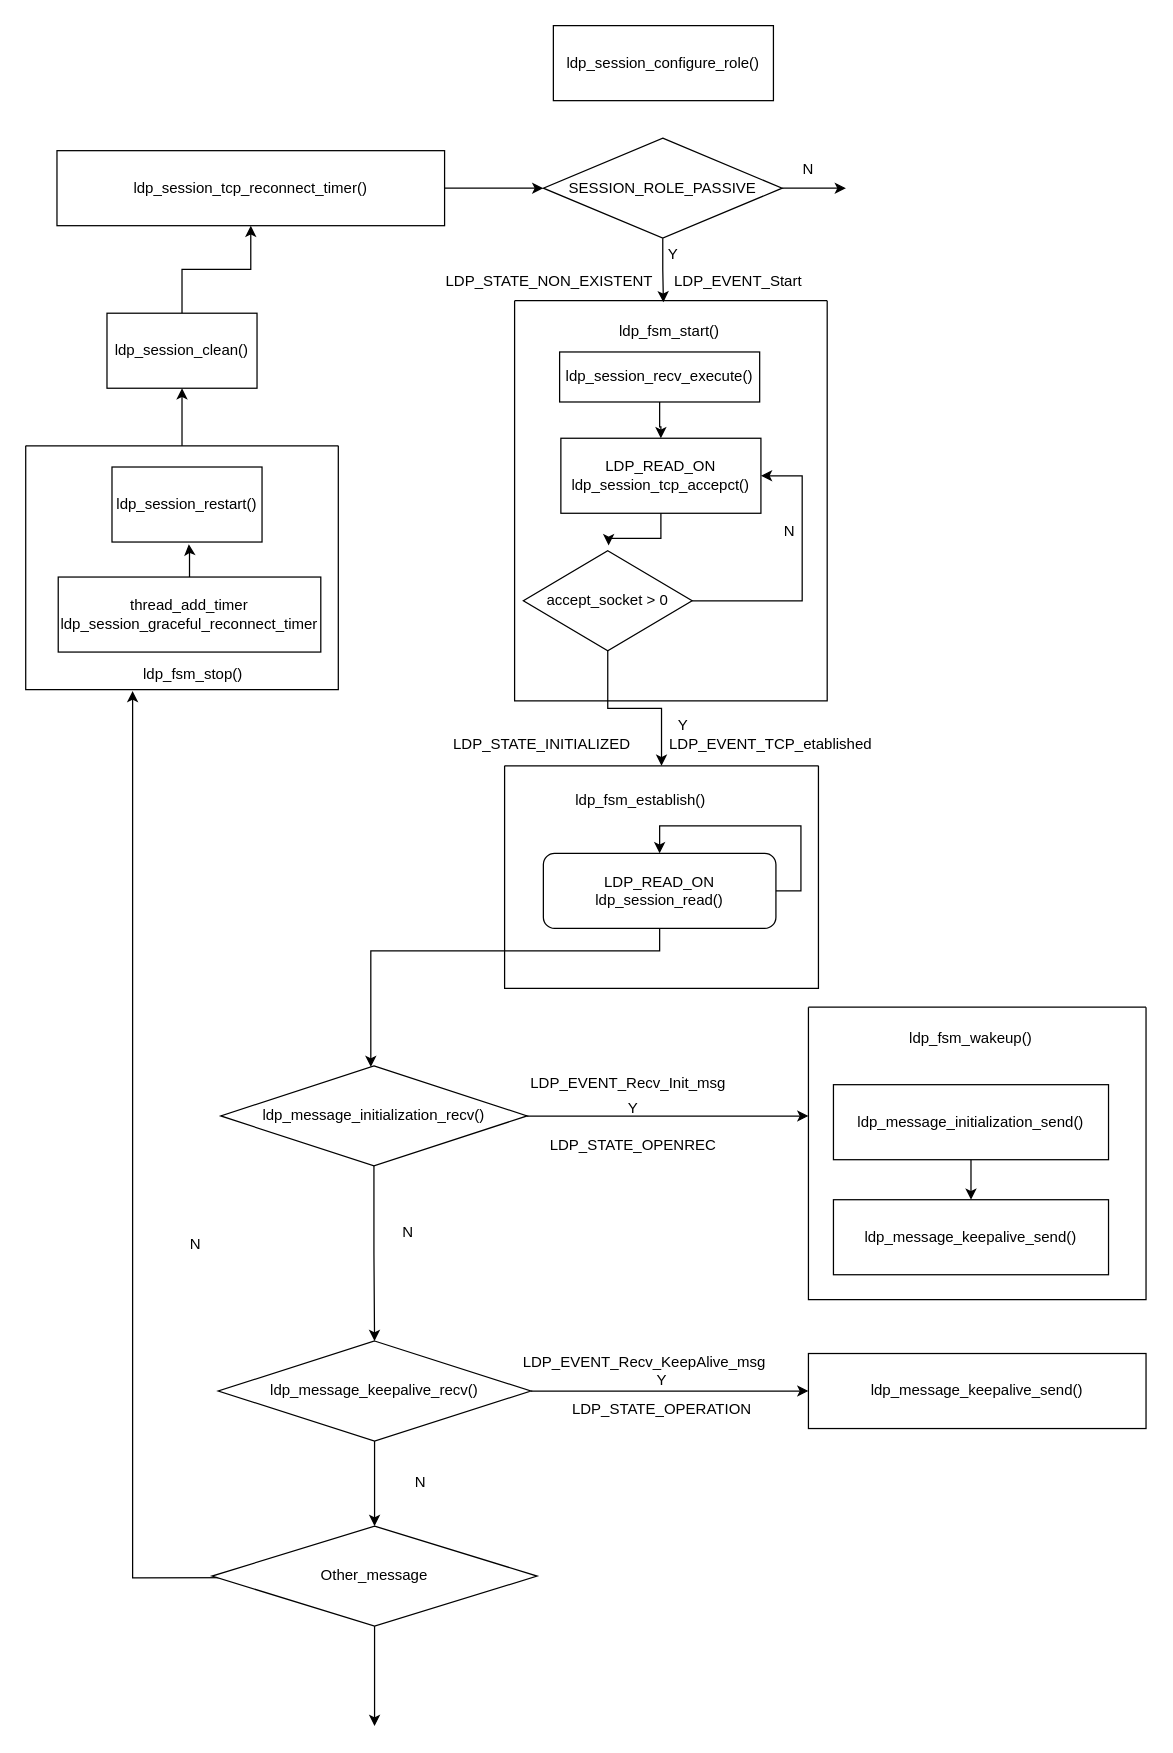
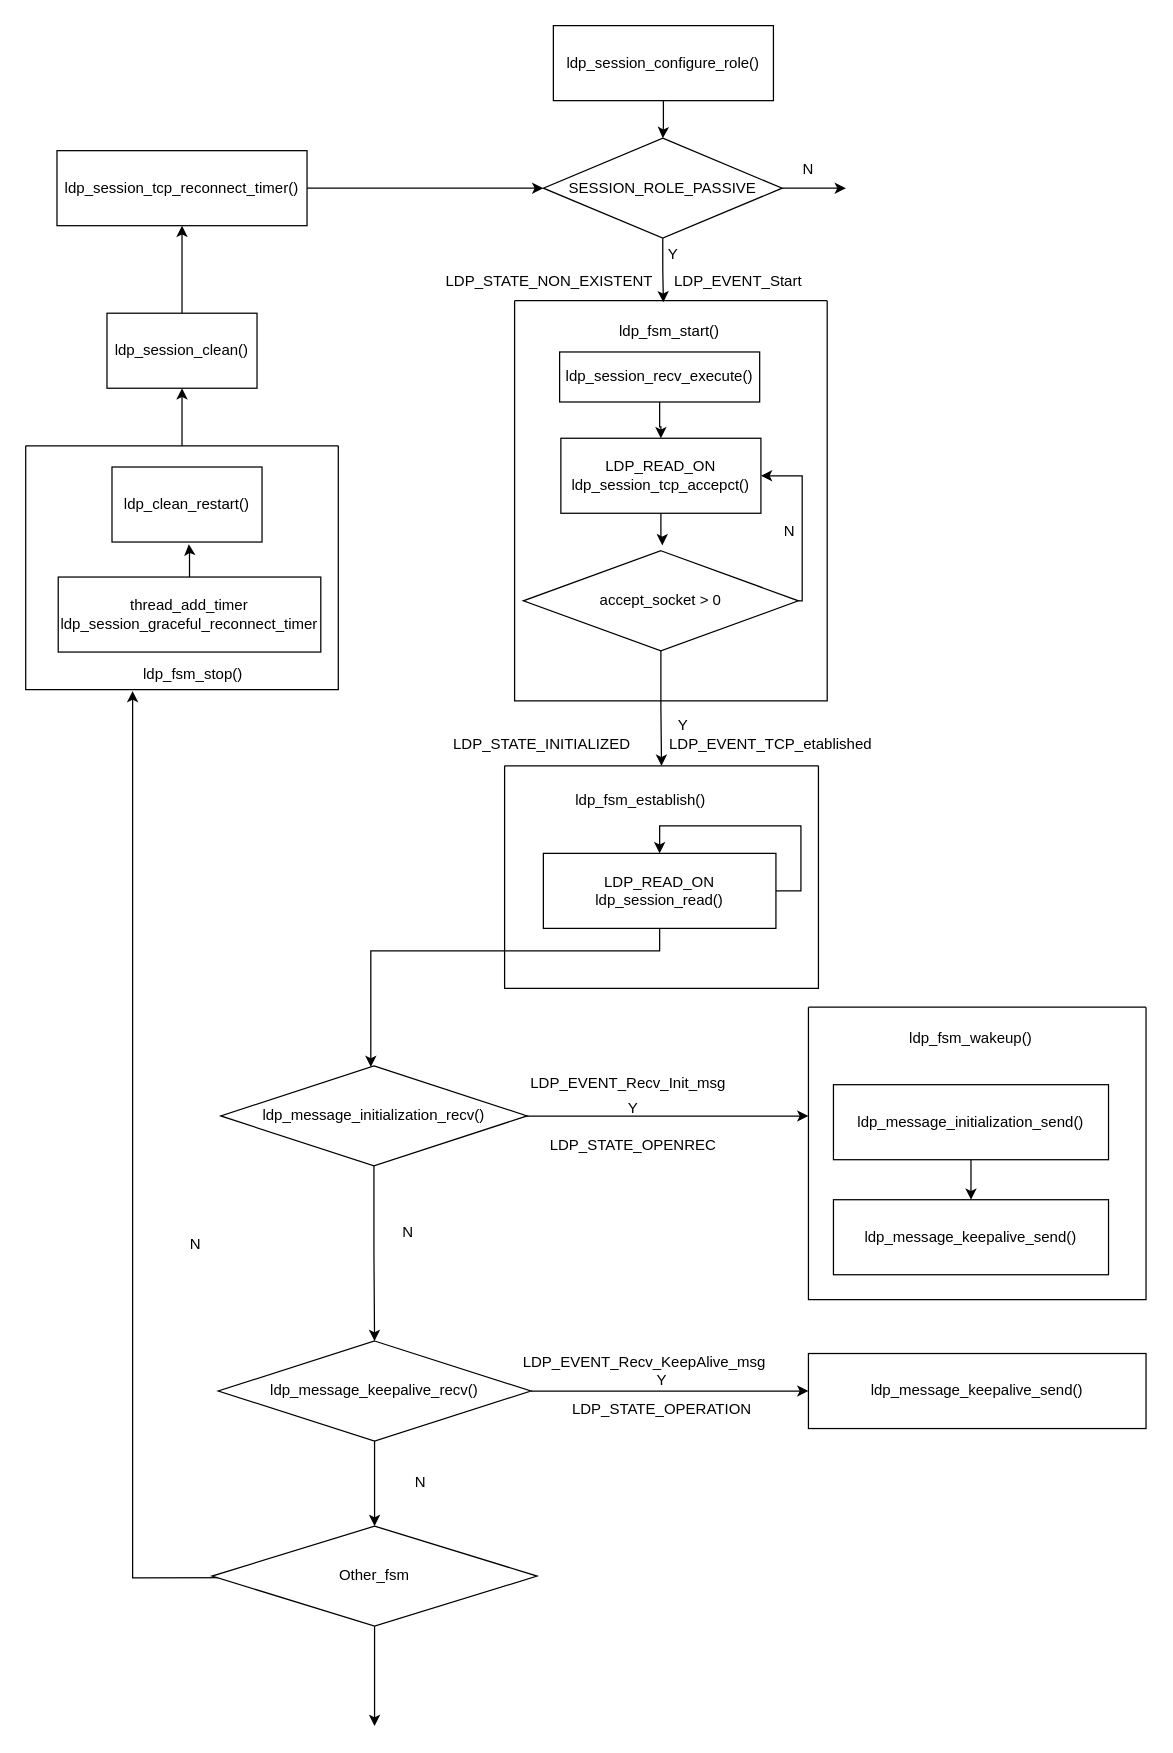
  <mxCell id="0" />
  <mxCell id="1" parent="0" />
+ <mxCell id="2" style="edgeStyle=orthogonalEdgeStyle;rounded=0;orthogonalLoop=1;jettySize=auto;html=1;exitX=0.5;exitY=1;exitDx=0;exitDy=0;" edge="1" parent="1" source="3" target="5"><mxGeometry relative="1" as="geometry"><mxPoint x="530" y="110" as="targetPoint" /></mxGeometry></mxCell>
  <mxCell id="3" value="ldp_session_configure_role()" style="rounded=0;whiteSpace=wrap;html=1;" vertex="1" parent="1"><mxGeometry x="442" y="20" width="176" height="60" as="geometry" /></mxCell>
  <mxCell id="4" style="edgeStyle=orthogonalEdgeStyle;rounded=0;orthogonalLoop=1;jettySize=auto;html=1;" edge="1" parent="1" source="5"><mxGeometry relative="1" as="geometry"><mxPoint x="676" y="150" as="targetPoint" /></mxGeometry></mxCell>
  <mxCell id="5" value="SESSION_ROLE_PASSIVE" style="rhombus;whiteSpace=wrap;html=1;" vertex="1" parent="1"><mxGeometry x="434" y="110" width="191" height="80" as="geometry" /></mxCell>
  <mxCell id="6" value="N" style="text;html=1;strokeColor=none;fillColor=none;align=center;verticalAlign=middle;whiteSpace=wrap;rounded=0;" vertex="1" parent="1"><mxGeometry x="616" y="120" width="60" height="30" as="geometry" /></mxCell>
  <mxCell id="7" value="Y" style="text;html=1;strokeColor=none;fillColor=none;align=center;verticalAlign=middle;whiteSpace=wrap;rounded=0;" vertex="1" parent="1"><mxGeometry x="508" y="188" width="60" height="30" as="geometry" /></mxCell>
  <mxCell id="8" value="" style="swimlane;startSize=0;" vertex="1" parent="1"><mxGeometry x="411" y="240" width="250" height="320" as="geometry" /></mxCell>
  <mxCell id="9" value="" style="edgeStyle=orthogonalEdgeStyle;rounded=0;orthogonalLoop=1;jettySize=auto;html=1;" edge="1" parent="8" source="10" target="11"><mxGeometry relative="1" as="geometry" /></mxCell>
  <mxCell id="10" value="ldp_session_recv_execute()" style="rounded=0;whiteSpace=wrap;html=1;" vertex="1" parent="8"><mxGeometry x="36" y="41" width="160" height="40" as="geometry" /></mxCell>
  <mxCell id="11" value="LDP_READ_ON&lt;br&gt;ldp_session_tcp_accepct()" style="whiteSpace=wrap;html=1;rounded=0;" vertex="1" parent="8"><mxGeometry x="37" y="110" width="160" height="60" as="geometry" /></mxCell>
  <mxCell id="12" style="edgeStyle=orthogonalEdgeStyle;rounded=0;orthogonalLoop=1;jettySize=auto;html=1;entryX=1;entryY=0.5;entryDx=0;entryDy=0;" edge="1" parent="8" source="13" target="11"><mxGeometry relative="1" as="geometry"><Array as="points"><mxPoint x="230" y="240" /><mxPoint x="230" y="140" /></Array></mxGeometry></mxCell>
- <mxCell id="13" value="accept_socket &amp;gt; 0" style="rhombus;whiteSpace=wrap;html=1;" vertex="1" parent="8"><mxGeometry x="7" y="200" width="135" height="80" as="geometry" /></mxCell>
+ <mxCell id="13" value="accept_socket &amp;gt; 0" style="rhombus;whiteSpace=wrap;html=1;" vertex="1" parent="8"><mxGeometry x="7" y="200" width="220" height="80" as="geometry" /></mxCell>
  <mxCell id="14" style="edgeStyle=orthogonalEdgeStyle;rounded=0;orthogonalLoop=1;jettySize=auto;html=1;entryX=0.505;entryY=-0.054;entryDx=0;entryDy=0;entryPerimeter=0;" edge="1" parent="8" source="11" target="13"><mxGeometry relative="1" as="geometry" /></mxCell>
  <mxCell id="15" value="N" style="text;html=1;strokeColor=none;fillColor=none;align=center;verticalAlign=middle;whiteSpace=wrap;rounded=0;" vertex="1" parent="8"><mxGeometry x="190" y="170" width="60" height="30" as="geometry" /></mxCell>
  <mxCell id="16" style="edgeStyle=orthogonalEdgeStyle;rounded=0;orthogonalLoop=1;jettySize=auto;html=1;entryX=0.476;entryY=0.004;entryDx=0;entryDy=0;entryPerimeter=0;" edge="1" parent="1" source="5" target="8"><mxGeometry relative="1" as="geometry" /></mxCell>
  <mxCell id="17" value="LDP_EVENT_Start" style="text;html=1;strokeColor=none;fillColor=none;align=center;verticalAlign=middle;whiteSpace=wrap;rounded=0;" vertex="1" parent="1"><mxGeometry x="560" y="210" width="60" height="30" as="geometry" /></mxCell>
  <mxCell id="18" value="LDP_STATE_NON_EXISTENT" style="text;html=1;strokeColor=none;fillColor=none;align=center;verticalAlign=middle;whiteSpace=wrap;rounded=0;" vertex="1" parent="1"><mxGeometry x="409" y="210" width="60" height="30" as="geometry" /></mxCell>
  <mxCell id="19" value="ldp_fsm_start()" style="text;html=1;strokeColor=none;fillColor=none;align=center;verticalAlign=middle;whiteSpace=wrap;rounded=0;" vertex="1" parent="1"><mxGeometry x="505" y="250" width="60" height="30" as="geometry" /></mxCell>
  <mxCell id="20" value="Y" style="text;html=1;strokeColor=none;fillColor=none;align=center;verticalAlign=middle;whiteSpace=wrap;rounded=0;" vertex="1" parent="1"><mxGeometry x="516" y="565" width="60" height="30" as="geometry" /></mxCell>
  <mxCell id="21" value="" style="swimlane;startSize=0;" vertex="1" parent="1"><mxGeometry x="403" y="612" width="251" height="178" as="geometry" /></mxCell>
  <mxCell id="22" value="ldp_fsm_establish()" style="text;html=1;strokeColor=none;fillColor=none;align=center;verticalAlign=middle;whiteSpace=wrap;rounded=0;" vertex="1" parent="21"><mxGeometry x="79" y="13" width="60" height="30" as="geometry" /></mxCell>
- <mxCell id="23" value="LDP_READ_ON&lt;br&gt;ldp_session_read()" style="whiteSpace=wrap;html=1;rounded=1;" vertex="1" parent="21"><mxGeometry x="31" y="70" width="186" height="60" as="geometry" /></mxCell>
+ <mxCell id="23" value="LDP_READ_ON&lt;br&gt;ldp_session_read()" style="rounded=0;whiteSpace=wrap;html=1;" vertex="1" parent="21"><mxGeometry x="31" y="70" width="186" height="60" as="geometry" /></mxCell>
  <mxCell id="24" style="edgeStyle=orthogonalEdgeStyle;rounded=0;orthogonalLoop=1;jettySize=auto;html=1;exitX=1;exitY=0.5;exitDx=0;exitDy=0;entryX=0.5;entryY=0;entryDx=0;entryDy=0;" edge="1" parent="21" source="23" target="23"><mxGeometry relative="1" as="geometry"><Array as="points"><mxPoint x="237" y="100" /><mxPoint x="237" y="48" /><mxPoint x="124" y="48" /></Array></mxGeometry></mxCell>
  <mxCell id="25" style="edgeStyle=orthogonalEdgeStyle;rounded=0;orthogonalLoop=1;jettySize=auto;html=1;exitX=0.5;exitY=1;exitDx=0;exitDy=0;entryX=0.5;entryY=0;entryDx=0;entryDy=0;" edge="1" parent="1" source="13" target="21"><mxGeometry relative="1" as="geometry"><mxPoint x="527" y="610" as="targetPoint" /></mxGeometry></mxCell>
  <mxCell id="26" value="LDP_EVENT_TCP_etablished" style="text;html=1;strokeColor=none;fillColor=none;align=center;verticalAlign=middle;whiteSpace=wrap;rounded=0;" vertex="1" parent="1"><mxGeometry x="586" y="580" width="60" height="30" as="geometry" /></mxCell>
  <mxCell id="27" value="LDP_STATE_INITIALIZED" style="text;html=1;strokeColor=none;fillColor=none;align=center;verticalAlign=middle;whiteSpace=wrap;rounded=0;" vertex="1" parent="1"><mxGeometry x="403" y="580" width="60" height="30" as="geometry" /></mxCell>
  <mxCell id="28" value="" style="edgeStyle=orthogonalEdgeStyle;rounded=0;orthogonalLoop=1;jettySize=auto;html=1;" edge="1" parent="1" source="29" target="42"><mxGeometry relative="1" as="geometry" /></mxCell>
  <mxCell id="29" value="ldp_message_initialization_recv()" style="rhombus;whiteSpace=wrap;html=1;rounded=0;" vertex="1" parent="1"><mxGeometry x="176" y="852" width="245" height="80" as="geometry" /></mxCell>
  <mxCell id="30" value="" style="edgeStyle=orthogonalEdgeStyle;rounded=0;orthogonalLoop=1;jettySize=auto;html=1;" edge="1" parent="1" source="23" target="29"><mxGeometry relative="1" as="geometry"><Array as="points"><mxPoint x="527" y="760" /><mxPoint x="296" y="760" /></Array></mxGeometry></mxCell>
  <mxCell id="31" value="" style="swimlane;startSize=0;" vertex="1" parent="1"><mxGeometry x="646" y="805" width="270" height="234" as="geometry" /></mxCell>
  <mxCell id="32" value="ldp_fsm_wakeup()" style="text;html=1;strokeColor=none;fillColor=none;align=center;verticalAlign=middle;whiteSpace=wrap;rounded=0;" vertex="1" parent="31"><mxGeometry x="100" y="10" width="60" height="30" as="geometry" /></mxCell>
  <mxCell id="33" value="" style="edgeStyle=orthogonalEdgeStyle;rounded=0;orthogonalLoop=1;jettySize=auto;html=1;" edge="1" parent="31" source="34" target="35"><mxGeometry relative="1" as="geometry" /></mxCell>
  <mxCell id="34" value="ldp_message_initialization_send()" style="rounded=0;whiteSpace=wrap;html=1;" vertex="1" parent="31"><mxGeometry x="20" y="62" width="220" height="60" as="geometry" /></mxCell>
  <mxCell id="35" value="ldp_message_keepalive_send()" style="whiteSpace=wrap;html=1;rounded=0;" vertex="1" parent="31"><mxGeometry x="20" y="154" width="220" height="60" as="geometry" /></mxCell>
  <mxCell id="36" style="edgeStyle=orthogonalEdgeStyle;rounded=0;orthogonalLoop=1;jettySize=auto;html=1;entryX=0;entryY=0.372;entryDx=0;entryDy=0;entryPerimeter=0;" edge="1" parent="1" source="29" target="31"><mxGeometry relative="1" as="geometry" /></mxCell>
  <mxCell id="37" value="Y" style="text;html=1;strokeColor=none;fillColor=none;align=center;verticalAlign=middle;whiteSpace=wrap;rounded=0;" vertex="1" parent="1"><mxGeometry x="476" y="871" width="60" height="30" as="geometry" /></mxCell>
  <mxCell id="38" value="LDP_EVENT_Recv_Init_msg" style="text;html=1;strokeColor=none;fillColor=none;align=center;verticalAlign=middle;whiteSpace=wrap;rounded=0;" vertex="1" parent="1"><mxGeometry x="472" y="851" width="60" height="30" as="geometry" /></mxCell>
  <mxCell id="39" value="LDP_STATE_OPENREC" style="text;html=1;strokeColor=none;fillColor=none;align=center;verticalAlign=middle;whiteSpace=wrap;rounded=0;" vertex="1" parent="1"><mxGeometry x="476" y="901" width="60" height="30" as="geometry" /></mxCell>
  <mxCell id="40" style="edgeStyle=orthogonalEdgeStyle;rounded=0;orthogonalLoop=1;jettySize=auto;html=1;entryX=0;entryY=0.5;entryDx=0;entryDy=0;" edge="1" parent="1" source="42" target="43"><mxGeometry relative="1" as="geometry" /></mxCell>
  <mxCell id="41" style="edgeStyle=orthogonalEdgeStyle;rounded=0;orthogonalLoop=1;jettySize=auto;html=1;" edge="1" parent="1" source="42" target="49"><mxGeometry relative="1" as="geometry"><mxPoint x="299" y="1260" as="targetPoint" /></mxGeometry></mxCell>
  <mxCell id="42" value="ldp_message_keepalive_recv()" style="rhombus;whiteSpace=wrap;html=1;rounded=0;" vertex="1" parent="1"><mxGeometry x="174" y="1072" width="250" height="80" as="geometry" /></mxCell>
  <mxCell id="43" value="ldp_message_keepalive_send()" style="rounded=0;whiteSpace=wrap;html=1;" vertex="1" parent="1"><mxGeometry x="646" y="1082" width="270" height="60" as="geometry" /></mxCell>
  <mxCell id="44" value="Y" style="text;html=1;strokeColor=none;fillColor=none;align=center;verticalAlign=middle;whiteSpace=wrap;rounded=0;" vertex="1" parent="1"><mxGeometry x="498.5" y="1089" width="60" height="30" as="geometry" /></mxCell>
  <mxCell id="45" value="LDP_EVENT_Recv_KeepAlive_msg" style="text;html=1;strokeColor=none;fillColor=none;align=center;verticalAlign=middle;whiteSpace=wrap;rounded=0;" vertex="1" parent="1"><mxGeometry x="485" y="1074" width="60" height="30" as="geometry" /></mxCell>
  <mxCell id="46" value="LDP_STATE_OPERATION" style="text;html=1;strokeColor=none;fillColor=none;align=center;verticalAlign=middle;whiteSpace=wrap;rounded=0;" vertex="1" parent="1"><mxGeometry x="498.5" y="1112" width="60" height="30" as="geometry" /></mxCell>
  <mxCell id="47" style="edgeStyle=orthogonalEdgeStyle;rounded=0;orthogonalLoop=1;jettySize=auto;html=1;" edge="1" parent="1" source="49"><mxGeometry relative="1" as="geometry"><mxPoint x="299" y="1380" as="targetPoint" /></mxGeometry></mxCell>
  <mxCell id="48" style="edgeStyle=orthogonalEdgeStyle;rounded=0;orthogonalLoop=1;jettySize=auto;html=1;entryX=0.342;entryY=1.006;entryDx=0;entryDy=0;entryPerimeter=0;" edge="1" parent="1" target="54"><mxGeometry relative="1" as="geometry"><mxPoint x="275.997" y="1261.013" as="sourcePoint" /><mxPoint x="116.04" y="595" as="targetPoint" /></mxGeometry></mxCell>
- <mxCell id="49" value="Other_message" style="rhombus;whiteSpace=wrap;html=1;" vertex="1" parent="1"><mxGeometry x="169" y="1220" width="260" height="80" as="geometry" /></mxCell>
+ <mxCell id="49" value="Other_fsm" style="rhombus;whiteSpace=wrap;html=1;" vertex="1" parent="1"><mxGeometry x="169" y="1220" width="260" height="80" as="geometry" /></mxCell>
  <mxCell id="50" value="N" style="text;html=1;strokeColor=none;fillColor=none;align=center;verticalAlign=middle;whiteSpace=wrap;rounded=0;" vertex="1" parent="1"><mxGeometry x="296" y="970" width="60" height="30" as="geometry" /></mxCell>
  <mxCell id="51" value="N" style="text;html=1;strokeColor=none;fillColor=none;align=center;verticalAlign=middle;whiteSpace=wrap;rounded=0;" vertex="1" parent="1"><mxGeometry x="306" y="1170" width="60" height="30" as="geometry" /></mxCell>
  <mxCell id="52" value="N" style="text;html=1;strokeColor=none;fillColor=none;align=center;verticalAlign=middle;whiteSpace=wrap;rounded=0;" vertex="1" parent="1"><mxGeometry x="126" y="980" width="60" height="30" as="geometry" /></mxCell>
  <mxCell id="53" value="" style="edgeStyle=orthogonalEdgeStyle;rounded=0;orthogonalLoop=1;jettySize=auto;html=1;" edge="1" parent="1" source="54"><mxGeometry relative="1" as="geometry"><mxPoint x="145" y="310" as="targetPoint" /></mxGeometry></mxCell>
  <mxCell id="54" value="" style="swimlane;startSize=0;" vertex="1" parent="1"><mxGeometry x="20" y="356" width="250" height="195" as="geometry" /></mxCell>
  <mxCell id="55" value="ldp_fsm_stop()" style="text;html=1;strokeColor=none;fillColor=none;align=center;verticalAlign=middle;whiteSpace=wrap;rounded=0;" vertex="1" parent="54"><mxGeometry x="104" y="168" width="60" height="30" as="geometry" /></mxCell>
  <mxCell id="56" value="thread_add_timer&lt;br&gt;ldp_session_graceful_reconnect_timer" style="rounded=0;whiteSpace=wrap;html=1;" vertex="1" parent="54"><mxGeometry x="26" y="105" width="210" height="60" as="geometry" /></mxCell>
- <mxCell id="57" value="ldp_session_restart()" style="rounded=0;whiteSpace=wrap;html=1;" vertex="1" parent="54"><mxGeometry x="69" y="17" width="120" height="60" as="geometry" /></mxCell>
+ <mxCell id="57" value="ldp_clean_restart()" style="rounded=0;whiteSpace=wrap;html=1;" vertex="1" parent="54"><mxGeometry x="69" y="17" width="120" height="60" as="geometry" /></mxCell>
  <mxCell id="58" style="edgeStyle=orthogonalEdgeStyle;rounded=0;orthogonalLoop=1;jettySize=auto;html=1;entryX=0.512;entryY=1.03;entryDx=0;entryDy=0;entryPerimeter=0;" edge="1" parent="54" source="56" target="57"><mxGeometry relative="1" as="geometry" /></mxCell>
  <mxCell id="59" value="" style="edgeStyle=orthogonalEdgeStyle;rounded=0;orthogonalLoop=1;jettySize=auto;html=1;" edge="1" parent="1" source="60" target="62"><mxGeometry relative="1" as="geometry" /></mxCell>
  <mxCell id="60" value="ldp_session_clean()" style="rounded=0;whiteSpace=wrap;html=1;" vertex="1" parent="1"><mxGeometry x="85" y="250" width="120" height="60" as="geometry" /></mxCell>
  <mxCell id="61" style="edgeStyle=orthogonalEdgeStyle;rounded=0;orthogonalLoop=1;jettySize=auto;html=1;entryX=0;entryY=0.5;entryDx=0;entryDy=0;" edge="1" parent="1" source="62" target="5"><mxGeometry relative="1" as="geometry" /></mxCell>
- <mxCell id="62" value="ldp_session_tcp_reconnect_timer()" style="whiteSpace=wrap;html=1;rounded=0;" vertex="1" parent="1"><mxGeometry x="45" y="120" width="310" height="60" as="geometry" /></mxCell>
+ <mxCell id="62" value="ldp_session_tcp_reconnect_timer()" style="whiteSpace=wrap;html=1;rounded=0;" vertex="1" parent="1"><mxGeometry x="45" y="120" width="200" height="60" as="geometry" /></mxCell>
